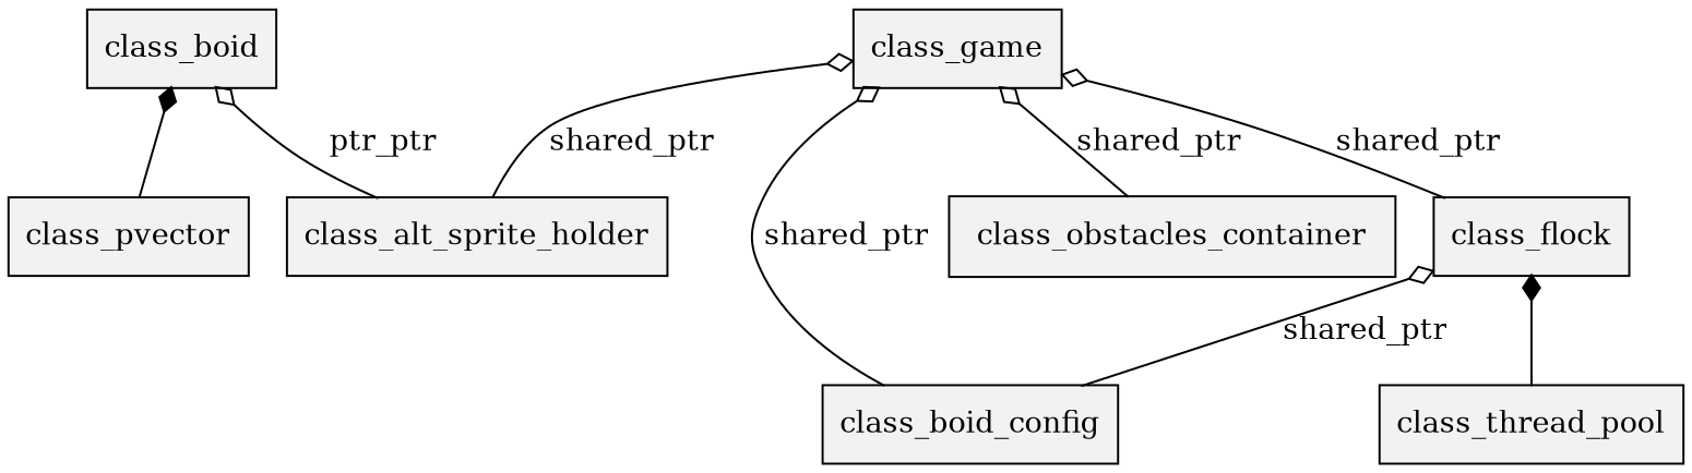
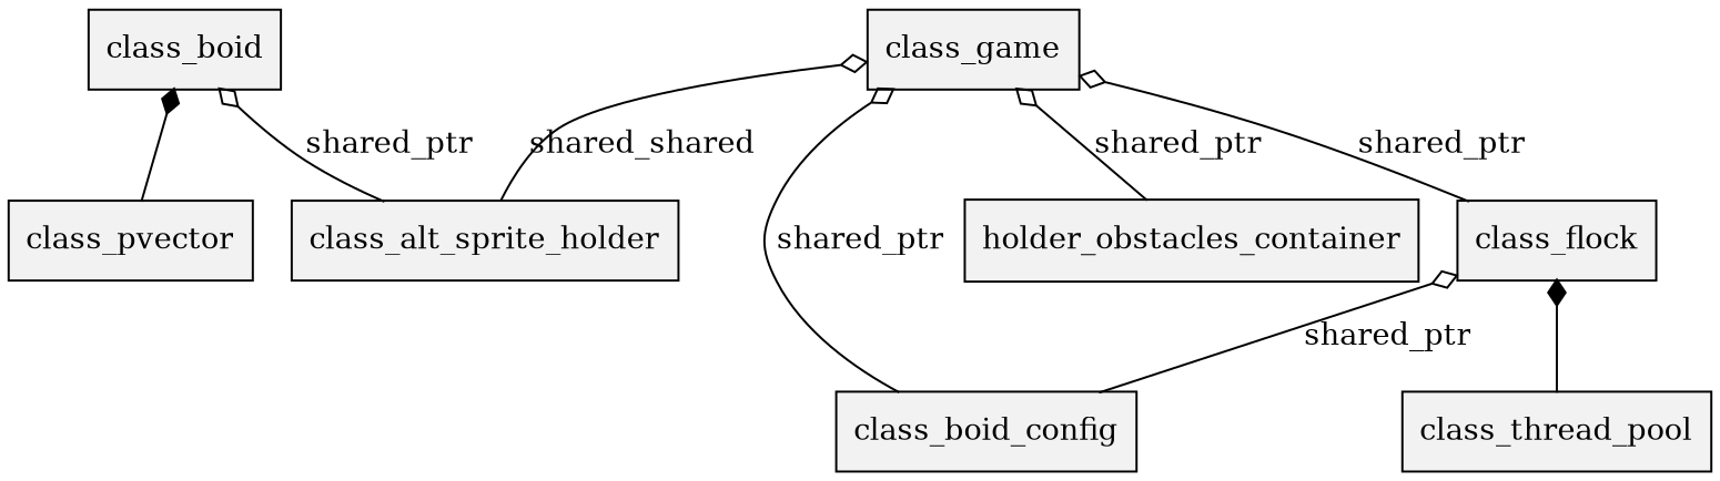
  digraph {
    rankdir=TB
    node [fillcolor=gray95 shape=record style=filled]
    edge [arrowtail=odiamond dir=back]
    class_boid
    class_alt_sprite_holder
    class_pvector
    class_flock
    class_boid_config
    class_thread_pool
    class_game
-   class_obstacles_container
-   class_boid -> class_alt_sprite_holder [label=ptr_ptr]
+   class_obstacles_container [label=holder_obstacles_container]
+   class_boid -> class_alt_sprite_holder [label=shared_ptr]
    class_boid -> class_pvector [arrowtail=diamond]
    class_flock -> class_boid_config [label=shared_ptr]
    class_flock -> class_thread_pool [arrowtail=diamond]
-   class_game -> class_alt_sprite_holder [label=shared_ptr]
+   class_game -> class_alt_sprite_holder [label=shared_shared]
    class_game -> class_flock [label=shared_ptr]
    class_game -> class_boid_config [label=shared_ptr]
    class_game -> class_obstacles_container [label=shared_ptr]
  }
